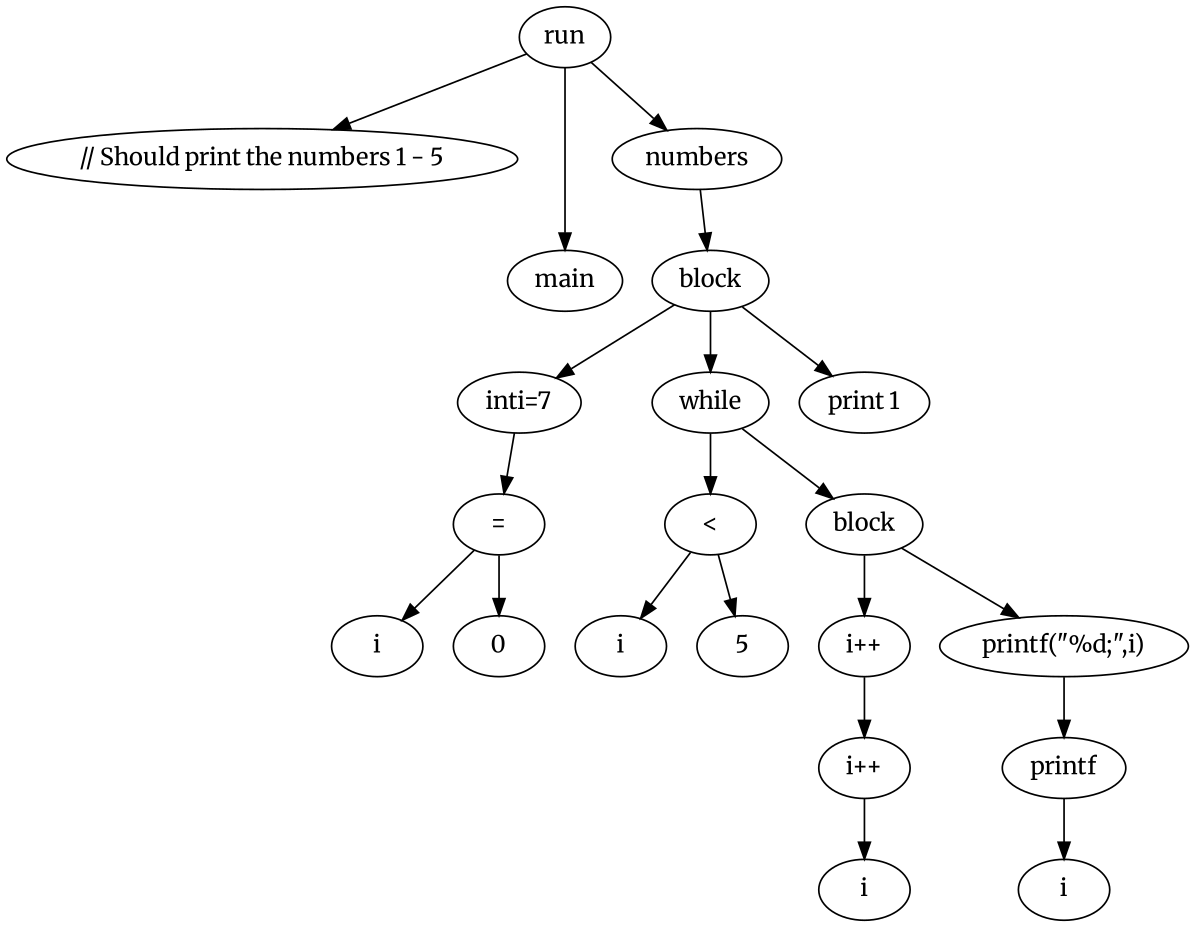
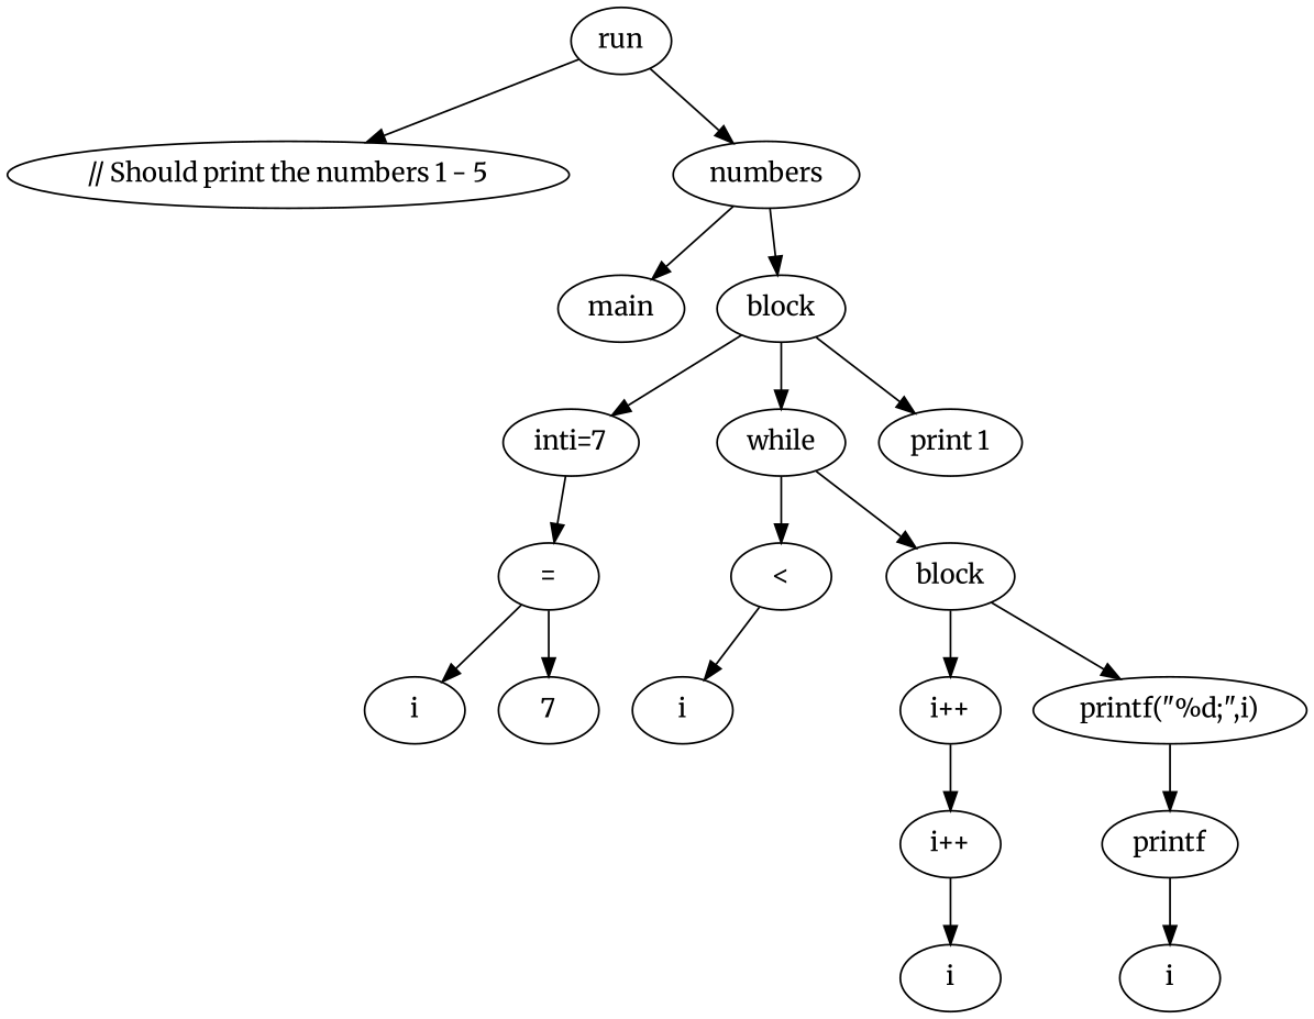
  digraph {
    fontname=Merriweather
    node [fontname=Merriweather]
    edge [fontname=Merriweather]
    n1 [label=run]
    n2 [label="// Should print the numbers 1 - 5\n"]
    n3 [label=numbers]
    n4 [label=main]
    n5 [label=block]
    n6 [label="inti=7"]
    n7 [label=while]
    n8 [label="print 1"]
    n9 [label="="]
    n10 [label="<"]
    n11 [label=block]
    n12 [label=i]
-   n13 [label=0]
+   n13 [label=7]
    n14 [label=i]
-   n15 [label=5]
    n16 [label="i++"]
    n17 [label="printf(\"%d;\",i)"]
    n18 [label="i++"]
    n19 [label=printf]
    n20 [label=i]
    n21 [label=i]
    n1 -> n2
    n1 -> n3
-   n1 -> n4
+   n3 -> n4
    n3 -> n5
    n5 -> n6
    n5 -> n7
    n5 -> n8
    n6 -> n9
    n7 -> n10
    n7 -> n11
    n9 -> n12
    n9 -> n13
    n10 -> n14
-   n10 -> n15
    n11 -> n16
    n11 -> n17
    n16 -> n18
    n17 -> n19
    n18 -> n20
    n19 -> n21
  }
